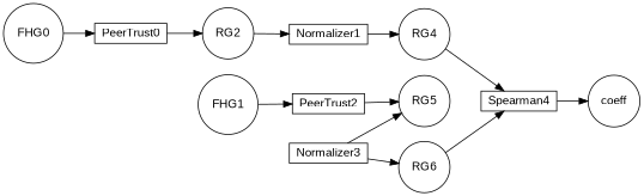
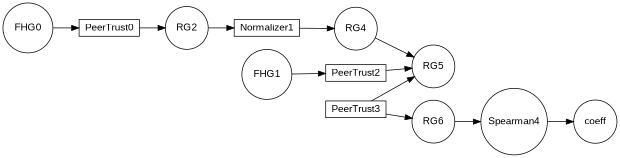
  digraph {
    fontname="Liberation Sans"
    rankdir=LR
    node [fontname="Liberation Sans" shape=circle]
    edge [fontname="Liberation Sans"]
    n1 [label=FHG0]
    n2 [height=0.01 label=PeerTrust0 shape=box width=1]
    n3 [label=RG2]
    n4 [height=0.01 label=Normalizer1 shape=box width=1]
    n5 [label=RG4]
-   n6 [height=0.01 label=Spearman4 shape=box width=1]
+   n6 [height=0.01 label=Spearman4 width=1]
    n7 [label=coeff]
    n8 [label=FHG1]
    n9 [height=0.01 label=PeerTrust2 shape=box width=1]
    n10 [label=RG5]
-   n11 [height=0.01 label=Normalizer3 shape=box width=1]
+   n11 [height=0.01 label=PeerTrust3 shape=box width=1]
    n12 [label=RG6]
    n1 -> n2
    n2 -> n3
    n3 -> n4
    n4 -> n5
-   n5 -> n6
+   n5 -> n10
    n6 -> n7
    n8 -> n9
    n9 -> n10
    n11 -> n10
    n11 -> n12
    n12 -> n6
  }
